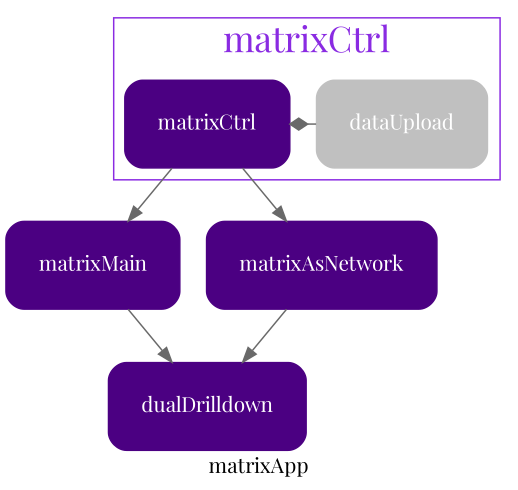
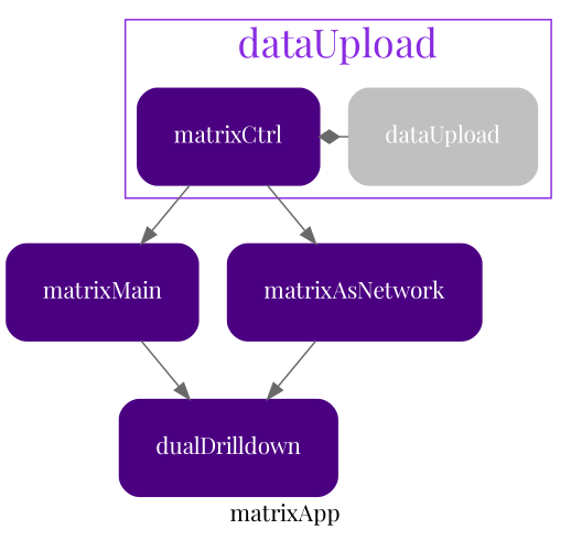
  digraph {
    compound=true
    label=matrixApp
    fontname="Playfair Display"
    node [color=indigo fillcolor=indigo fontcolor=white fontname="Playfair Display" fontsize=14 margin=0.3 shape=box style="filled,rounded"]
    edge [color=dimgray fontname="Playfair Display"]
    dataUpload [color=gray fillcolor=gray]
    matrixCtrl
    matrixMain
    matrixAsNetwork
    dualDrilldown
    subgraph cluster_1 {
      color=blueviolet
      fontcolor=blueviolet
      fontsize=24
-     label=matrixCtrl
+     label=dataUpload
      subgraph sub_2 {
        color=blueviolet
        fontcolor=blueviolet
        fontsize=24
        label=matrixCtrl
        rank=same
        dataUpload
        matrixCtrl
      }
    }
    matrixCtrl -> dataUpload [arrowtail=diamond dir=back]
    matrixCtrl -> matrixMain
    matrixCtrl -> matrixAsNetwork
    matrixMain -> dualDrilldown
    matrixAsNetwork -> dualDrilldown
  }
